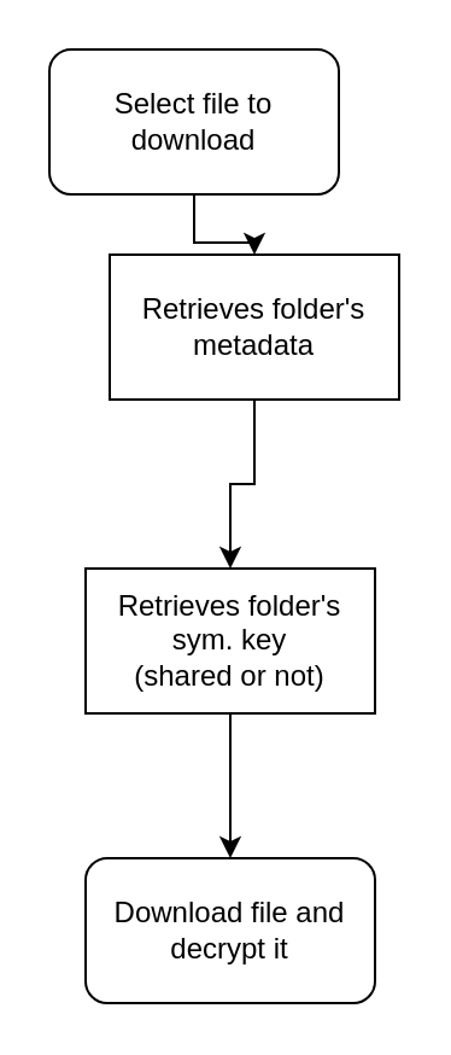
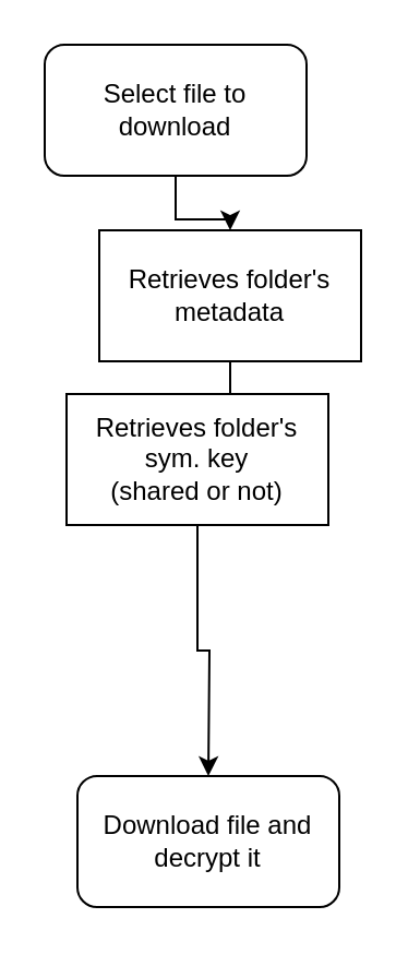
  <mxCell id="0" />
  <mxCell id="1" parent="0" />
  <mxCell id="2" value="" style="edgeStyle=orthogonalEdgeStyle;rounded=0;orthogonalLoop=1;jettySize=auto;html=1;" edge="1" parent="1" source="3" target="5"><mxGeometry relative="1" as="geometry" /></mxCell>
  <mxCell id="3" value="Select file to download" style="rounded=1;whiteSpace=wrap;html=1;" vertex="1" parent="1"><mxGeometry x="20" y="20" width="120" height="60" as="geometry" /></mxCell>
  <mxCell id="4" value="" style="edgeStyle=orthogonalEdgeStyle;rounded=0;orthogonalLoop=1;jettySize=auto;html=1;" edge="1" parent="1" source="5" target="7"><mxGeometry relative="1" as="geometry" /></mxCell>
  <mxCell id="5" value="Retrieves folder's metadata" style="rounded=0;whiteSpace=wrap;html=1;" vertex="1" parent="1"><mxGeometry x="45" y="105" width="120" height="60" as="geometry" /></mxCell>
  <mxCell id="6" value="" style="edgeStyle=orthogonalEdgeStyle;rounded=0;orthogonalLoop=1;jettySize=auto;html=1;" edge="1" parent="1" source="7"><mxGeometry relative="1" as="geometry"><mxPoint x="95" y="355" as="targetPoint" /></mxGeometry></mxCell>
- <mxCell id="7" value="Retrieves folder's sym. key&lt;br&gt;(shared or not)" style="rounded=0;whiteSpace=wrap;html=1;" vertex="1" parent="1"><mxGeometry x="35" y="235" width="120" height="60" as="geometry" /></mxCell>
+ <mxCell id="7" value="Retrieves folder's sym. key&lt;br&gt;(shared or not)" style="rounded=0;whiteSpace=wrap;html=1;" vertex="1" parent="1"><mxGeometry x="30" y="180" width="120" height="60" as="geometry" /></mxCell>
  <mxCell id="8" style="edgeStyle=orthogonalEdgeStyle;rounded=0;orthogonalLoop=1;jettySize=auto;html=1;exitX=0.5;exitY=1;exitDx=0;exitDy=0;" edge="1" parent="1" source="7" target="7"><mxGeometry relative="1" as="geometry" /></mxCell>
  <mxCell id="9" value="Download file and decrypt it" style="rounded=1;whiteSpace=wrap;html=1;" vertex="1" parent="1"><mxGeometry x="35" y="355" width="120" height="60" as="geometry" /></mxCell>
